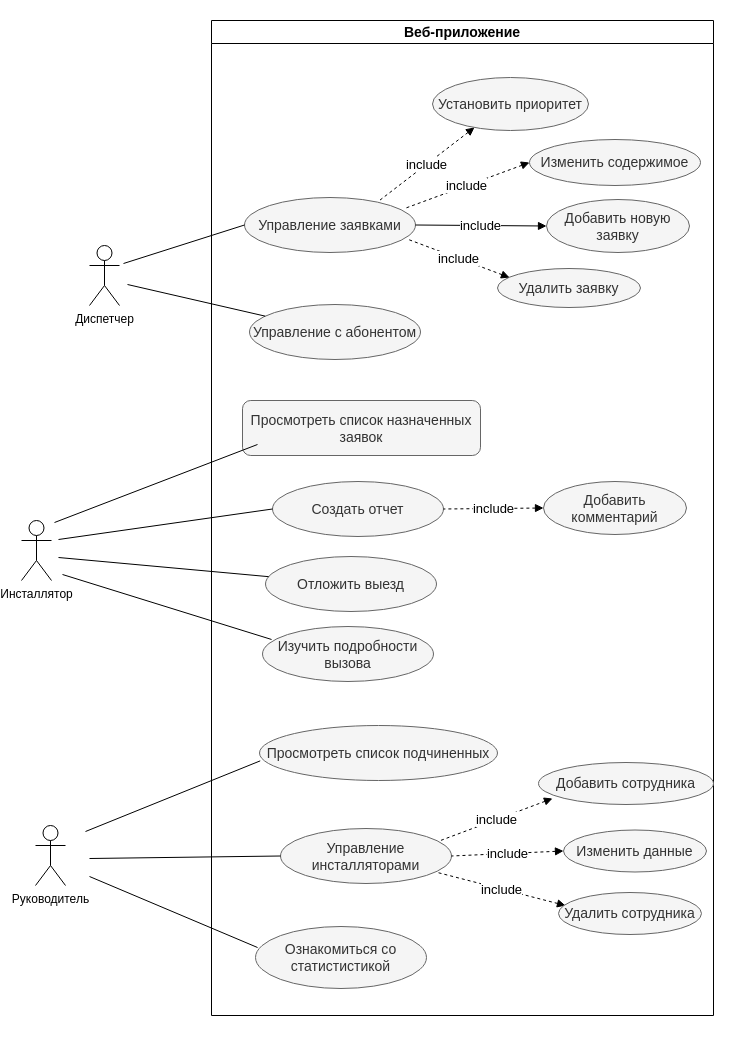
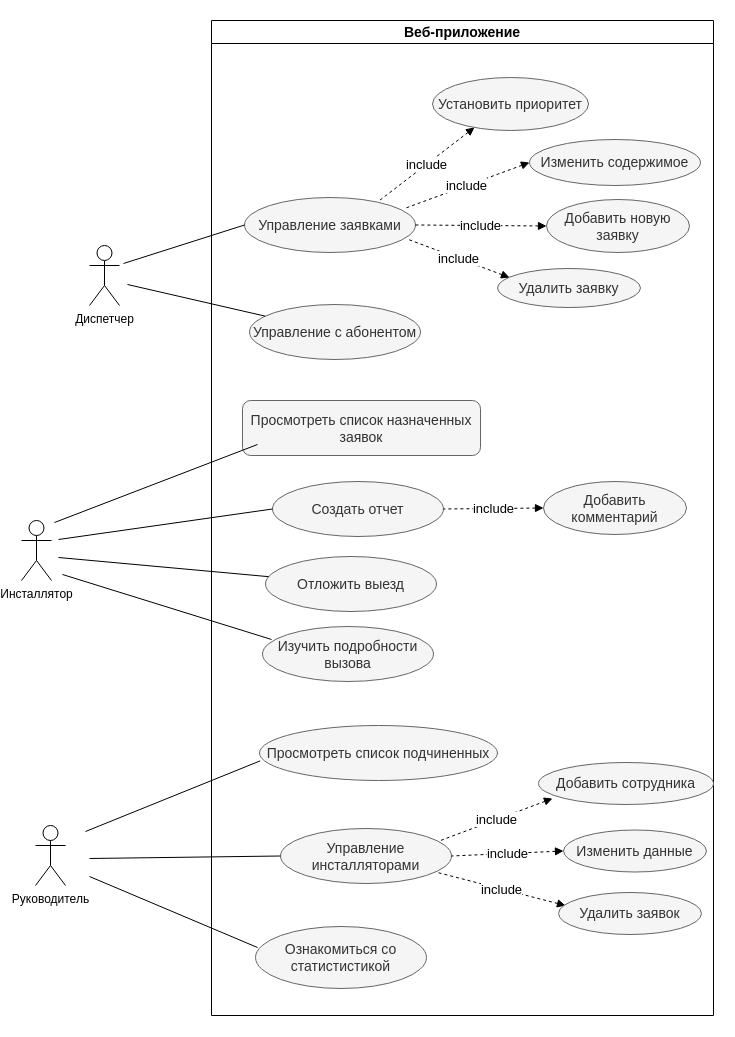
  <mxCell id="0" />
  <mxCell id="1" parent="0" />
  <mxCell id="2" value="Веб-приложение" style="swimlane;whiteSpace=wrap;html=1;fontSize=14;" parent="1" vertex="1"><mxGeometry x="210" y="20" width="502" height="995" as="geometry" /></mxCell>
  <mxCell id="3" value="Добавить сотрудника" style="ellipse;whiteSpace=wrap;html=1;fillColor=#f5f5f5;fontColor=#333333;strokeColor=#666666;fontSize=14;" parent="2" vertex="1"><mxGeometry x="327" y="742" width="175" height="42" as="geometry" /></mxCell>
  <mxCell id="4" value="Инсталлятор" style="shape=umlActor;verticalLabelPosition=bottom;verticalAlign=top;html=1;outlineConnect=0;" parent="2" vertex="1"><mxGeometry x="-190" y="500" width="30" height="60" as="geometry" /></mxCell>
  <mxCell id="5" value="Создать отчет" style="ellipse;whiteSpace=wrap;html=1;fillColor=#f5f5f5;fontColor=#333333;strokeColor=#666666;fontSize=14;" parent="2" vertex="1"><mxGeometry x="61" y="461" width="171" height="55" as="geometry" /></mxCell>
  <mxCell id="6" value="Просмотреть список назначенных заявок" style="whiteSpace=wrap;html=1;fillColor=#f5f5f5;fontColor=#333333;strokeColor=#666666;fontSize=14;rounded=1;" parent="2" vertex="1"><mxGeometry x="31" y="380" width="238" height="55" as="geometry" /></mxCell>
  <mxCell id="7" value="include" style="endArrow=none;dashed=1;html=1;rounded=0;startArrow=block;startFill=1;strokeWidth=1;fontSize=13;exitX=0;exitY=0.5;exitDx=0;exitDy=0;entryX=1;entryY=0.5;entryDx=0;entryDy=0;" parent="2" source="8" target="5" edge="1"><mxGeometry width="50" height="50" relative="1" as="geometry"><mxPoint x="339" y="711" as="sourcePoint" /><mxPoint x="232" y="711" as="targetPoint" /></mxGeometry></mxCell>
  <mxCell id="8" value="Добавить комментарий" style="ellipse;whiteSpace=wrap;html=1;fillColor=#f5f5f5;fontColor=#333333;strokeColor=#666666;fontSize=14;" parent="2" vertex="1"><mxGeometry x="332" y="461" width="143" height="53" as="geometry" /></mxCell>
  <mxCell id="9" value="Просмотреть список подчиненных" style="ellipse;whiteSpace=wrap;html=1;fillColor=#f5f5f5;fontColor=#333333;strokeColor=#666666;fontSize=14;" parent="2" vertex="1"><mxGeometry x="48" y="705" width="238" height="55" as="geometry" /></mxCell>
  <mxCell id="10" value="Ознакомиться со статистистикой" style="ellipse;whiteSpace=wrap;html=1;fillColor=#f5f5f5;fontColor=#333333;strokeColor=#666666;fontSize=14;" parent="2" vertex="1"><mxGeometry x="44" y="906" width="171" height="62" as="geometry" /></mxCell>
  <mxCell id="11" value="Отложить выезд" style="ellipse;whiteSpace=wrap;html=1;fillColor=#f5f5f5;fontColor=#333333;strokeColor=#666666;fontSize=14;" parent="2" vertex="1"><mxGeometry x="54" y="536" width="171" height="55" as="geometry" /></mxCell>
  <mxCell id="12" value="Изучить подробности вызова" style="ellipse;whiteSpace=wrap;html=1;fillColor=#f5f5f5;fontColor=#333333;strokeColor=#666666;fontSize=14;" parent="2" vertex="1"><mxGeometry x="51" y="606" width="171" height="55" as="geometry" /></mxCell>
  <mxCell id="13" value="Управление инсталляторами" style="ellipse;whiteSpace=wrap;html=1;fillColor=#f5f5f5;fontColor=#333333;strokeColor=#666666;fontSize=14;" parent="2" vertex="1"><mxGeometry x="69" y="808" width="171" height="55" as="geometry" /></mxCell>
  <mxCell id="14" value="Изменить данные" style="ellipse;whiteSpace=wrap;html=1;fillColor=#f5f5f5;fontColor=#333333;strokeColor=#666666;fontSize=14;" parent="2" vertex="1"><mxGeometry x="352" y="809.5" width="143" height="42" as="geometry" /></mxCell>
  <mxCell id="15" value="include" style="endArrow=none;dashed=1;html=1;rounded=0;startArrow=block;startFill=1;strokeWidth=1;fontSize=13;exitX=0;exitY=0.5;exitDx=0;exitDy=0;entryX=1;entryY=0.5;entryDx=0;entryDy=0;" parent="2" source="14" target="13" edge="1"><mxGeometry width="50" height="50" relative="1" as="geometry"><mxPoint x="332" y="830" as="sourcePoint" /><mxPoint x="232" y="831" as="targetPoint" /></mxGeometry></mxCell>
  <mxCell id="16" value="include" style="endArrow=none;dashed=1;html=1;rounded=0;startArrow=block;startFill=1;strokeWidth=1;fontSize=13;entryX=0.918;entryY=0.8;entryDx=0;entryDy=0;entryPerimeter=0;exitX=0.049;exitY=0.31;exitDx=0;exitDy=0;exitPerimeter=0;" parent="2" source="17" target="13" edge="1"><mxGeometry width="50" height="50" relative="1" as="geometry"><mxPoint x="347" y="878" as="sourcePoint" /><mxPoint x="222" y="876" as="targetPoint" /></mxGeometry></mxCell>
- <mxCell id="17" value="Удалить сотрудника" style="ellipse;whiteSpace=wrap;html=1;fillColor=#f5f5f5;fontColor=#333333;strokeColor=#666666;fontSize=14;" parent="2" vertex="1"><mxGeometry x="347" y="872" width="143" height="42" as="geometry" /></mxCell>
+ <mxCell id="17" value="Удалить заявок" style="ellipse;whiteSpace=wrap;html=1;fillColor=#f5f5f5;fontColor=#333333;strokeColor=#666666;fontSize=14;" parent="2" vertex="1"><mxGeometry x="347" y="872" width="143" height="42" as="geometry" /></mxCell>
  <mxCell id="18" value="include" style="endArrow=none;dashed=1;html=1;rounded=0;startArrow=block;startFill=1;strokeWidth=1;fontSize=13;exitX=0.08;exitY=0.857;exitDx=0;exitDy=0;entryX=0.936;entryY=0.218;entryDx=0;entryDy=0;entryPerimeter=0;exitPerimeter=0;" parent="2" source="3" target="13" edge="1"><mxGeometry width="50" height="50" relative="1" as="geometry"><mxPoint x="343.925" y="779.02" as="sourcePoint" /><mxPoint x="235" y="841" as="targetPoint" /></mxGeometry></mxCell>
  <mxCell id="19" value="" style="endArrow=none;html=1;rounded=0;strokeWidth=1;entryX=0.063;entryY=0.8;entryDx=0;entryDy=0;entryPerimeter=0;" parent="2" target="6" edge="1"><mxGeometry width="50" height="50" relative="1" as="geometry"><mxPoint x="-157" y="502" as="sourcePoint" /><mxPoint x="16" y="647" as="targetPoint" /></mxGeometry></mxCell>
  <mxCell id="20" value="" style="endArrow=none;html=1;rounded=0;strokeWidth=1;entryX=0;entryY=0.5;entryDx=0;entryDy=0;" parent="2" target="5" edge="1"><mxGeometry width="50" height="50" relative="1" as="geometry"><mxPoint x="-153" y="519" as="sourcePoint" /><mxPoint x="46" y="657" as="targetPoint" /></mxGeometry></mxCell>
  <mxCell id="21" value="" style="endArrow=none;html=1;rounded=0;strokeWidth=1;entryX=0.003;entryY=0.643;entryDx=0;entryDy=0;entryPerimeter=0;" parent="2" target="9" edge="1"><mxGeometry width="50" height="50" relative="1" as="geometry"><mxPoint x="-126" y="811" as="sourcePoint" /><mxPoint x="35" y="863" as="targetPoint" /></mxGeometry></mxCell>
  <mxCell id="22" value="" style="endArrow=none;html=1;rounded=0;strokeWidth=1;entryX=0.012;entryY=0.339;entryDx=0;entryDy=0;entryPerimeter=0;" parent="2" target="10" edge="1"><mxGeometry width="50" height="50" relative="1" as="geometry"><mxPoint x="-122" y="856" as="sourcePoint" /><mxPoint x="28" y="849" as="targetPoint" /></mxGeometry></mxCell>
  <mxCell id="23" value="" style="endArrow=none;html=1;rounded=0;strokeWidth=1;" parent="2" target="11" edge="1"><mxGeometry width="50" height="50" relative="1" as="geometry"><mxPoint x="-153" y="537" as="sourcePoint" /><mxPoint x="22" y="540" as="targetPoint" /></mxGeometry></mxCell>
  <mxCell id="24" value="" style="endArrow=none;html=1;rounded=0;strokeWidth=1;entryX=0.053;entryY=0.236;entryDx=0;entryDy=0;entryPerimeter=0;" parent="2" target="12" edge="1"><mxGeometry width="50" height="50" relative="1" as="geometry"><mxPoint x="-149" y="554" as="sourcePoint" /><mxPoint x="52" y="595" as="targetPoint" /></mxGeometry></mxCell>
  <mxCell id="25" value="" style="endArrow=none;html=1;rounded=0;strokeWidth=1;entryX=0;entryY=0.5;entryDx=0;entryDy=0;" parent="2" target="13" edge="1"><mxGeometry width="50" height="50" relative="1" as="geometry"><mxPoint x="-122" y="838" as="sourcePoint" /><mxPoint x="53" y="829" as="targetPoint" /></mxGeometry></mxCell>
  <mxCell id="26" value="Управление с абонентом" style="ellipse;whiteSpace=wrap;html=1;fillColor=#f5f5f5;fontColor=#333333;strokeColor=#666666;fontSize=14;" vertex="1" parent="2"><mxGeometry x="38" y="284" width="171" height="55" as="geometry" /></mxCell>
  <mxCell id="27" value="Управление заявками" style="ellipse;whiteSpace=wrap;html=1;fillColor=#f5f5f5;fontColor=#333333;strokeColor=#666666;fontSize=14;" vertex="1" parent="2"><mxGeometry x="33" y="177" width="171" height="55" as="geometry" /></mxCell>
  <mxCell id="28" value="Установить приоритет" style="ellipse;whiteSpace=wrap;html=1;fillColor=#f5f5f5;fontColor=#333333;strokeColor=#666666;fontSize=14;" vertex="1" parent="2"><mxGeometry x="221" y="57" width="156" height="53" as="geometry" /></mxCell>
  <mxCell id="29" value="Изменить содержимое" style="ellipse;whiteSpace=wrap;html=1;fillColor=#f5f5f5;fontColor=#333333;strokeColor=#666666;fontSize=14;" vertex="1" parent="2"><mxGeometry x="318" y="119" width="171" height="46" as="geometry" /></mxCell>
  <mxCell id="30" value="Добавить новую заявку" style="ellipse;whiteSpace=wrap;html=1;fillColor=#f5f5f5;fontColor=#333333;strokeColor=#666666;fontSize=14;" vertex="1" parent="2"><mxGeometry x="335" y="179" width="143" height="53" as="geometry" /></mxCell>
  <mxCell id="31" value="Удалить заявку" style="ellipse;whiteSpace=wrap;html=1;fillColor=#f5f5f5;fontColor=#333333;strokeColor=#666666;fontSize=14;" vertex="1" parent="2"><mxGeometry x="286" y="248" width="143" height="39" as="geometry" /></mxCell>
  <mxCell id="32" value="" style="endArrow=none;html=1;rounded=0;strokeWidth=1;entryX=0;entryY=0.5;entryDx=0;entryDy=0;" edge="1" parent="2" target="27"><mxGeometry width="50" height="50" relative="1" as="geometry"><mxPoint x="-88" y="243" as="sourcePoint" /><mxPoint x="115" y="165" as="targetPoint" /></mxGeometry></mxCell>
  <mxCell id="33" value="include" style="endArrow=none;dashed=1;html=1;rounded=0;startArrow=block;startFill=1;strokeWidth=1;fontSize=13;exitX=0.269;exitY=0.943;exitDx=0;exitDy=0;entryX=0.789;entryY=0.055;entryDx=0;entryDy=0;entryPerimeter=0;exitPerimeter=0;" edge="1" parent="2" source="28" target="27"><mxGeometry width="50" height="50" relative="1" as="geometry"><mxPoint x="259" y="134" as="sourcePoint" /><mxPoint x="129" y="170" as="targetPoint" /></mxGeometry></mxCell>
  <mxCell id="34" value="include" style="endArrow=none;dashed=1;html=1;rounded=0;startArrow=block;startFill=1;strokeWidth=1;fontSize=13;exitX=0;exitY=0.5;exitDx=0;exitDy=0;entryX=0.936;entryY=0.2;entryDx=0;entryDy=0;entryPerimeter=0;" edge="1" parent="2" source="29" target="27"><mxGeometry width="50" height="50" relative="1" as="geometry"><mxPoint x="304" y="119" as="sourcePoint" /><mxPoint x="209" y="192" as="targetPoint" /></mxGeometry></mxCell>
- <mxCell id="35" value="include" style="endArrow=none;dashed=0;html=1;rounded=0;startArrow=block;startFill=1;strokeWidth=1;fontSize=13;exitX=0;exitY=0.5;exitDx=0;exitDy=0;entryX=1;entryY=0.5;entryDx=0;entryDy=0;" edge="1" parent="2" source="30" target="27"><mxGeometry width="50" height="50" relative="1" as="geometry"><mxPoint x="328" y="152" as="sourcePoint" /><mxPoint x="245" y="219" as="targetPoint" /></mxGeometry></mxCell>
+ <mxCell id="35" value="include" style="endArrow=none;dashed=1;html=1;rounded=0;startArrow=block;startFill=1;strokeWidth=1;fontSize=13;exitX=0;exitY=0.5;exitDx=0;exitDy=0;entryX=1;entryY=0.5;entryDx=0;entryDy=0;" edge="1" parent="2" source="30" target="27"><mxGeometry width="50" height="50" relative="1" as="geometry"><mxPoint x="328" y="152" as="sourcePoint" /><mxPoint x="245" y="219" as="targetPoint" /></mxGeometry></mxCell>
  <mxCell id="36" value="include" style="endArrow=none;dashed=1;html=1;rounded=0;startArrow=block;startFill=1;strokeWidth=1;fontSize=13;exitX=0.084;exitY=0.231;exitDx=0;exitDy=0;entryX=0.959;entryY=0.764;entryDx=0;entryDy=0;exitPerimeter=0;entryPerimeter=0;" edge="1" parent="2" source="31" target="27"><mxGeometry width="50" height="50" relative="1" as="geometry"><mxPoint x="261" y="265" as="sourcePoint" /><mxPoint x="130" y="264" as="targetPoint" /></mxGeometry></mxCell>
  <mxCell id="37" value="Диспетчер" style="shape=umlActor;verticalLabelPosition=bottom;verticalAlign=top;html=1;outlineConnect=0;" vertex="1" parent="2"><mxGeometry x="-122" y="225" width="30" height="60" as="geometry" /></mxCell>
  <mxCell id="38" value="Руководитель" style="shape=umlActor;verticalLabelPosition=bottom;verticalAlign=top;html=1;outlineConnect=0;" parent="2" vertex="1"><mxGeometry x="-176" y="805" width="30" height="60" as="geometry" /></mxCell>
  <mxCell id="39" value="" style="endArrow=none;html=1;rounded=0;strokeWidth=1;" edge="1" parent="2" target="26"><mxGeometry width="50" height="50" relative="1" as="geometry"><mxPoint x="-84" y="264" as="sourcePoint" /><mxPoint x="43" y="215" as="targetPoint" /></mxGeometry></mxCell>
